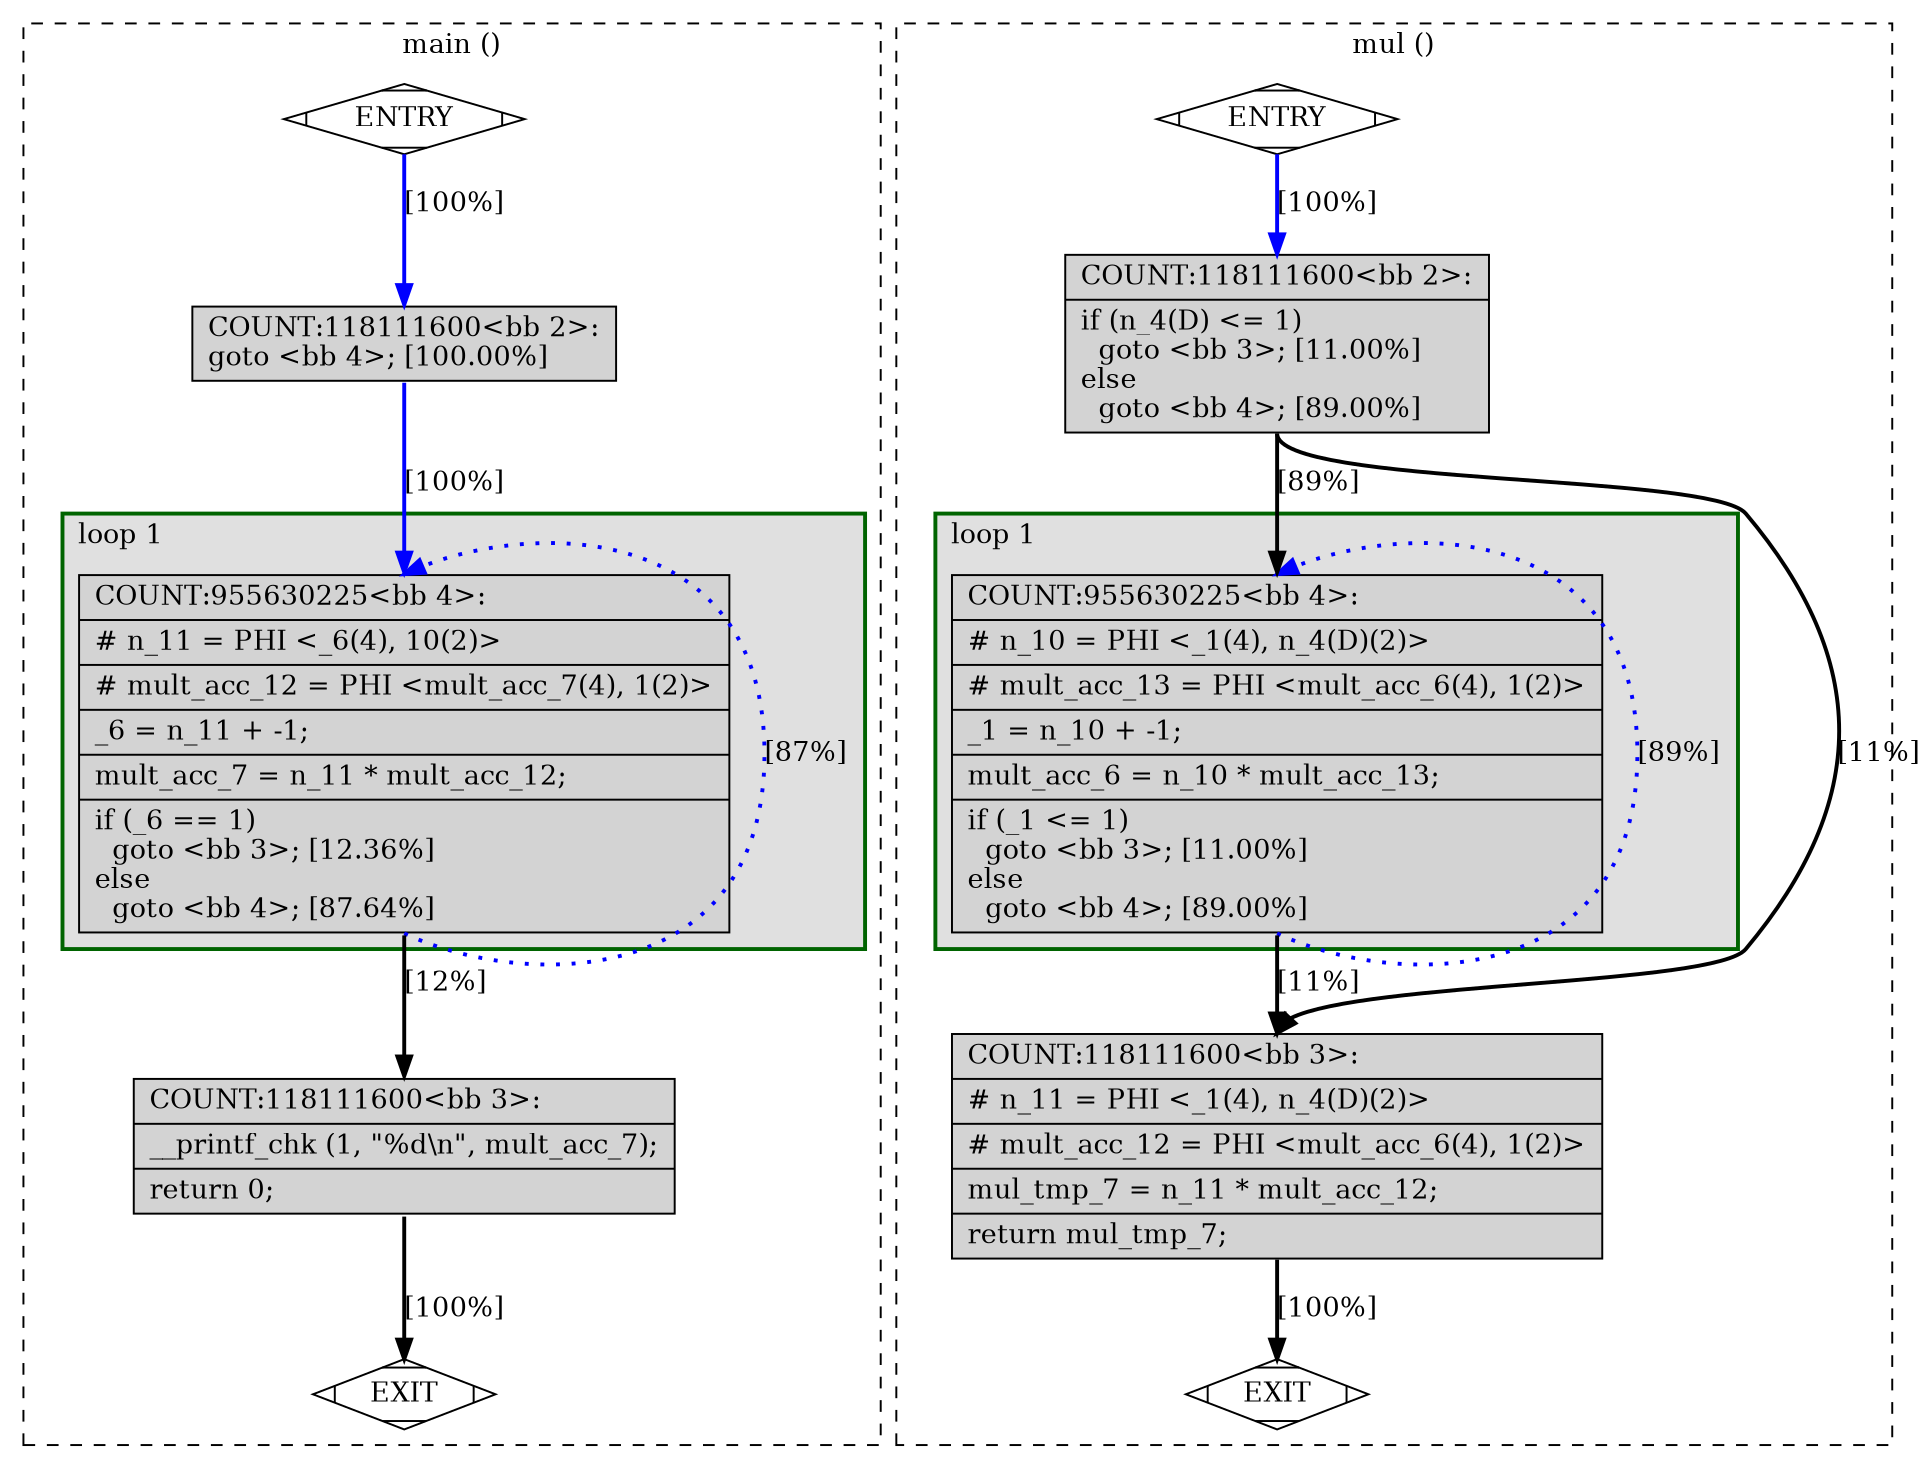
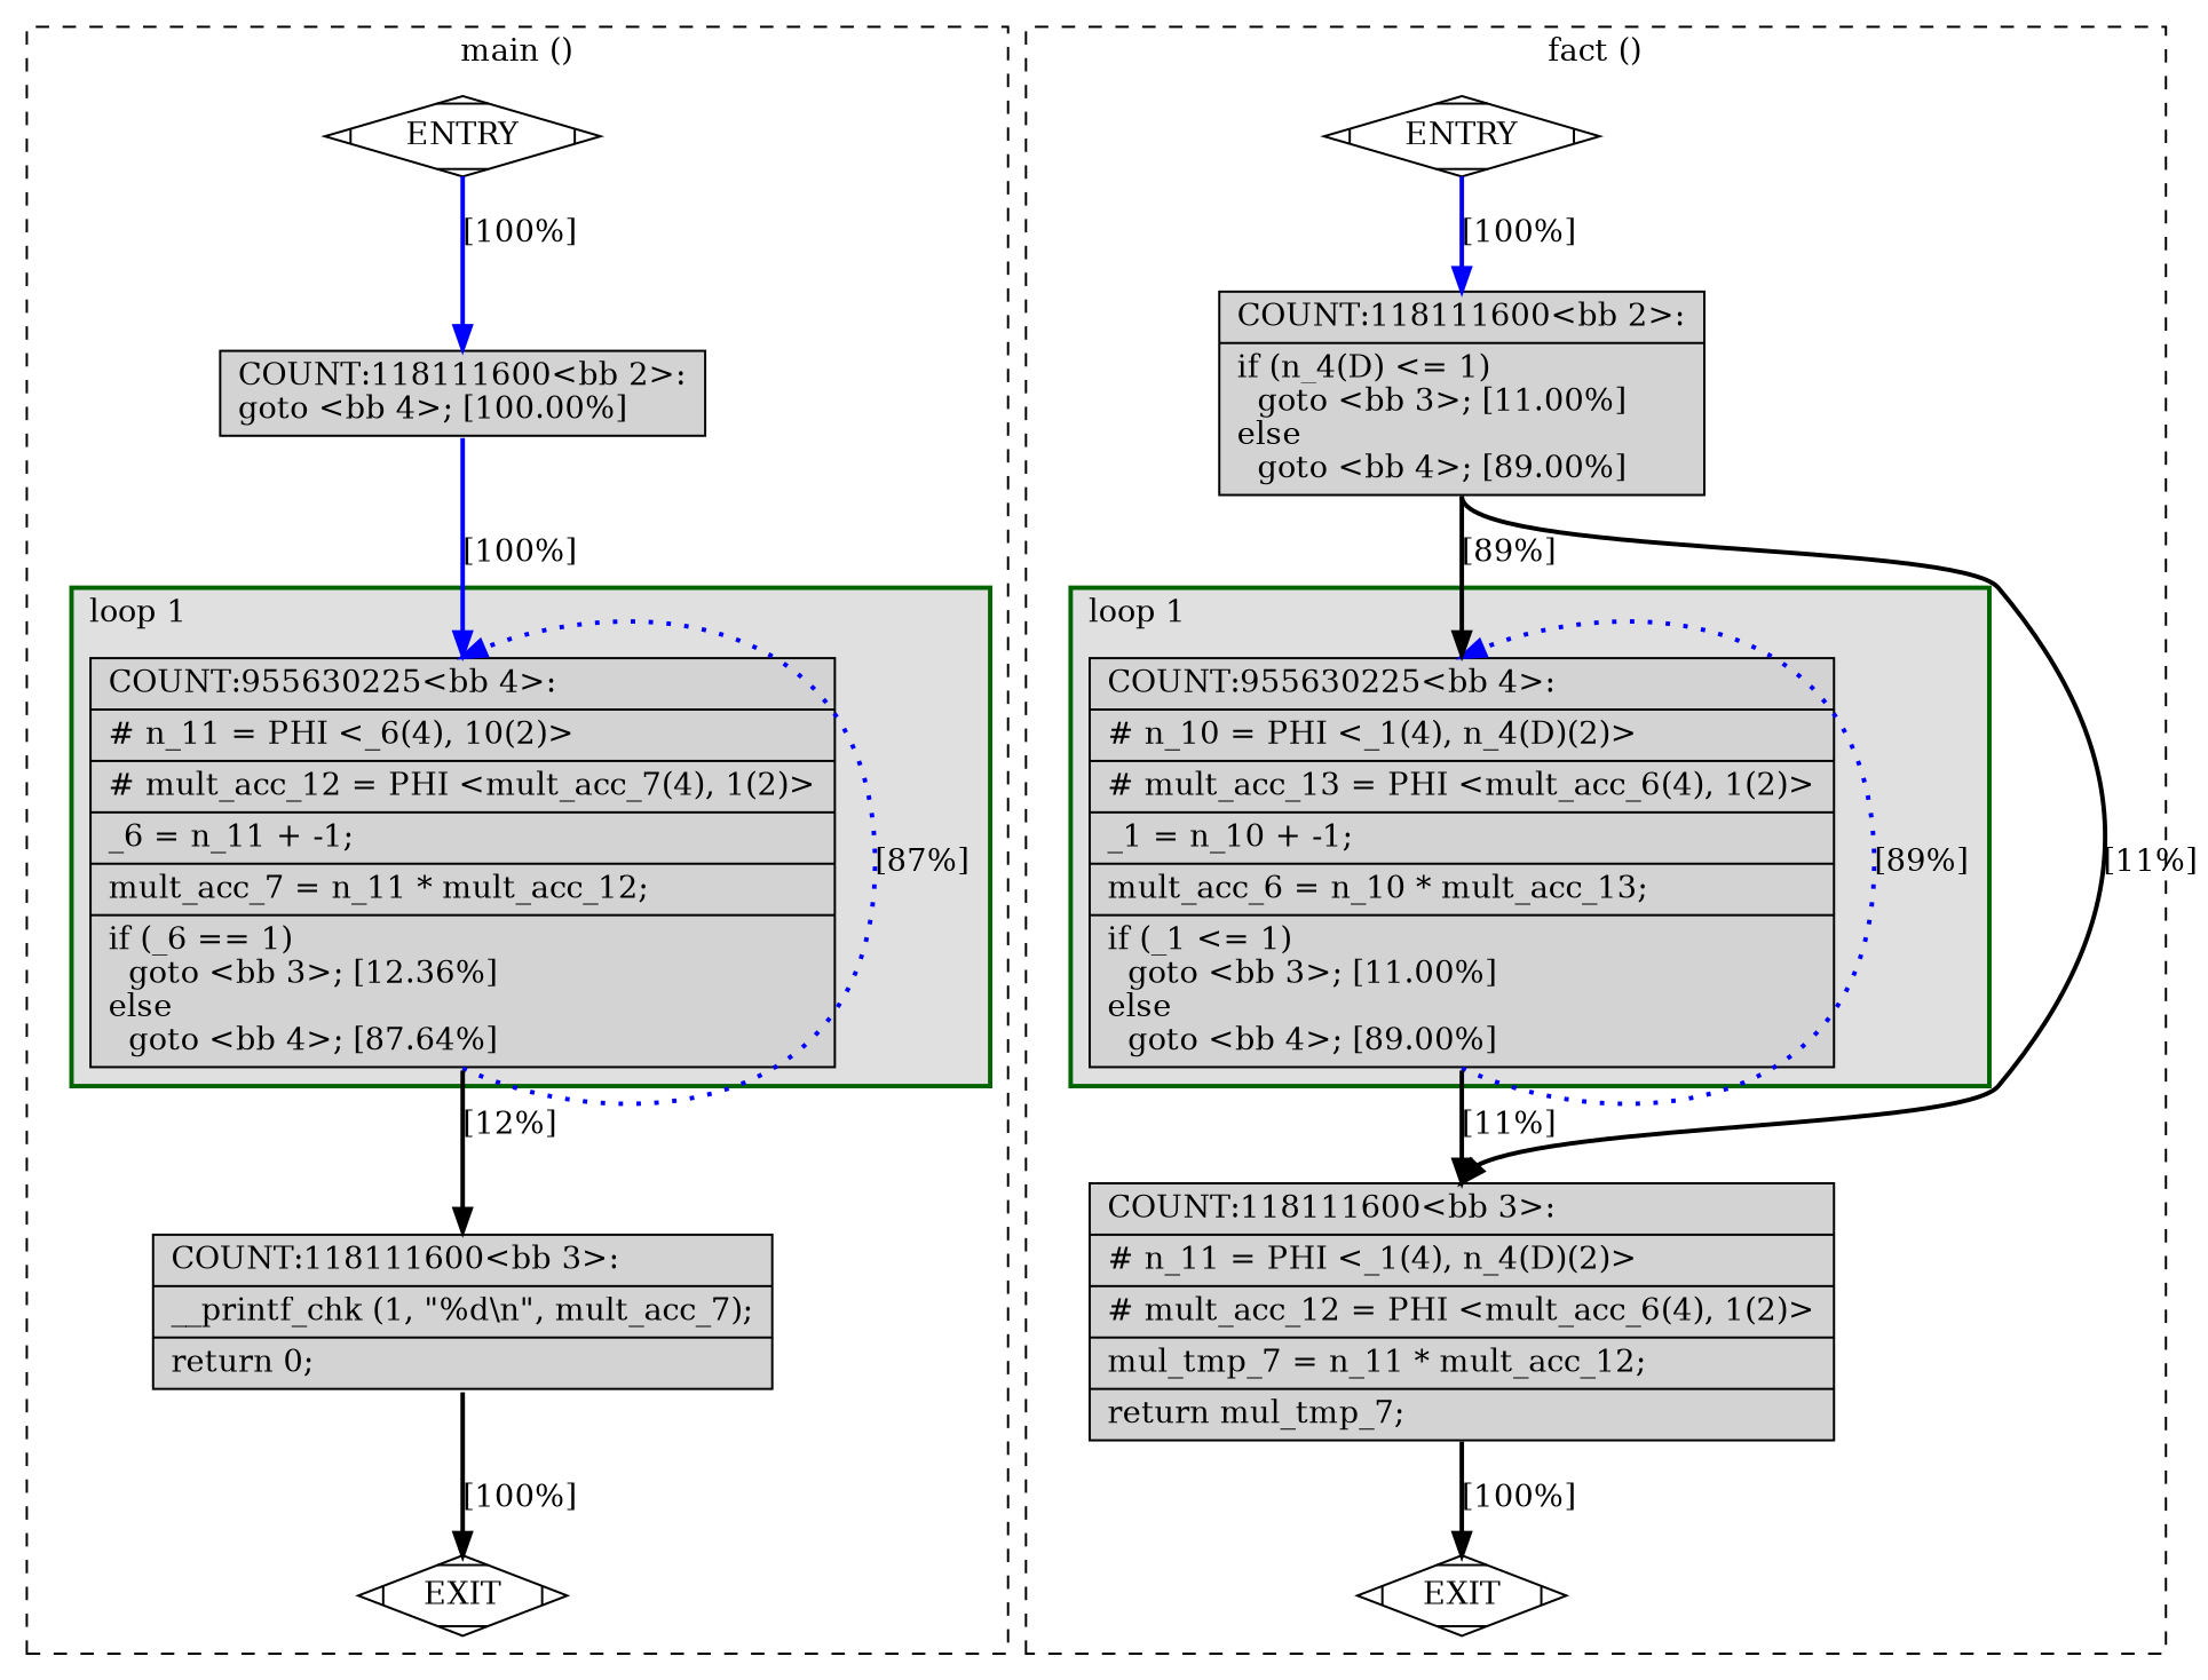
  digraph {
    fontname="DejaVu Serif"
    node [fillcolor=lightgrey shape=record style=filled fontname="DejaVu Serif"]
    edge [color=black constraint=true headport=n style="solid,bold" tailport=s weight=10 fontname="DejaVu Serif"]
    n1 [label="{COUNT:955630225\<bb\ 4\>:\l|#\ n_11\ =\ PHI\ \<_6(4),\ 10(2)\>\l|#\ mult_acc_12\ =\ PHI\ \<mult_acc_7(4),\ 1(2)\>\l|_6\ =\ n_11\ +\ -1;\l|mult_acc_7\ =\ n_11\ *\ mult_acc_12;\l|if\ (_6\ ==\ 1)\l\ \ goto\ \<bb\ 3\>;\ [12.36%]\lelse\l\ \ goto\ \<bb\ 4\>;\ [87.64%]\l}"]
    n2 [label="{COUNT:118111600\<bb\ 3\>:\l|__printf_chk\ (1,\ \"%d\\n\",\ mult_acc_7);\l|return\ 0;\l}"]
    n3 [fillcolor=white label=ENTRY shape=Mdiamond]
    n4 [fillcolor=white label=EXIT shape=Mdiamond]
    n5 [label="{COUNT:118111600\<bb\ 2\>:\lgoto\ \<bb\ 4\>;\ [100.00%]\l}"]
    n6 [label="{COUNT:955630225\<bb\ 4\>:\l|#\ n_10\ =\ PHI\ \<_1(4),\ n_4(D)(2)\>\l|#\ mult_acc_13\ =\ PHI\ \<mult_acc_6(4),\ 1(2)\>\l|_1\ =\ n_10\ +\ -1;\l|mult_acc_6\ =\ n_10\ *\ mult_acc_13;\l|if\ (_1\ \<=\ 1)\l\ \ goto\ \<bb\ 3\>;\ [11.00%]\lelse\l\ \ goto\ \<bb\ 4\>;\ [89.00%]\l}"]
    n7 [label="{COUNT:118111600\<bb\ 3\>:\l|#\ n_11\ =\ PHI\ \<_1(4),\ n_4(D)(2)\>\l|#\ mult_acc_12\ =\ PHI\ \<mult_acc_6(4),\ 1(2)\>\l|mul_tmp_7\ =\ n_11\ *\ mult_acc_12;\l|return\ mul_tmp_7;\l}"]
    n8 [fillcolor=white label=ENTRY shape=Mdiamond]
    n9 [fillcolor=white label=EXIT shape=Mdiamond]
    n10 [label="{COUNT:118111600\<bb\ 2\>:\l|if\ (n_4(D)\ \<=\ 1)\l\ \ goto\ \<bb\ 3\>;\ [11.00%]\lelse\l\ \ goto\ \<bb\ 4\>;\ [89.00%]\l}"]
    subgraph cluster_1 {
      color=black
      label="main ()"
      style=dashed
      n2
      n3
      n4
      n5
      subgraph cluster_2 {
        color=darkgreen
        fillcolor=grey88
        label="loop 1"
        labeljust=l
        penwidth=2
        style=filled
        n1
      }
    }
    subgraph cluster_3 {
      color=black
-     label="mul ()"
+     label="fact ()"
      style=dashed
      n7
      n8
      n9
      n10
      subgraph cluster_4 {
        color=darkgreen
        fillcolor=grey88
        label="loop 1"
        labeljust=l
        penwidth=2
        style=filled
        n6
      }
    }
    n1 -> n1 [color=blue constraint=false label="[87%]" style="dotted,bold"]
    n1 -> n2 [label="[12%]"]
    n2 -> n4 [label="[100%]"]
    n3 -> n4 [style=invis color="" weight=""]
    n3 -> n5 [color=blue label="[100%]" weight=100]
    n5 -> n1 [color=blue label="[100%]" weight=100]
    n6 -> n6 [color=blue constraint=false label="[89%]" style="dotted,bold"]
    n6 -> n7 [label="[11%]"]
    n7 -> n9 [label="[100%]"]
    n8 -> n9 [style=invis color="" weight=""]
    n8 -> n10 [color=blue label="[100%]" weight=100]
    n10 -> n6 [label="[89%]"]
    n10 -> n7 [label="[11%]"]
  }
